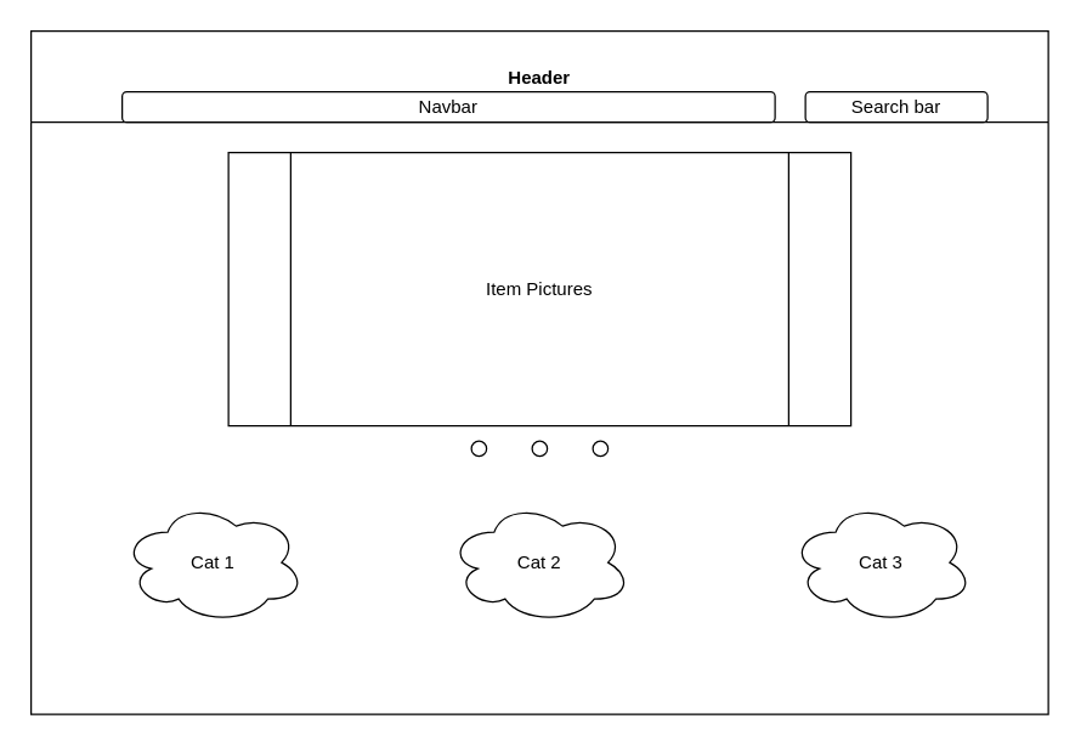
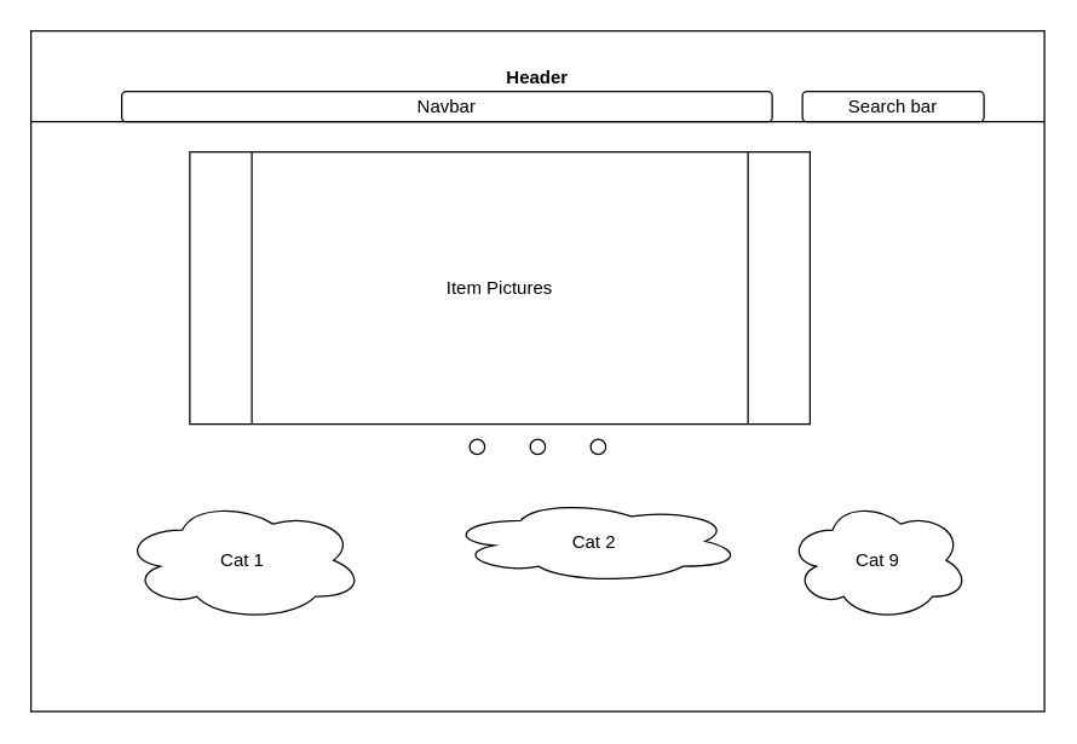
  <mxCell id="0" />
  <mxCell id="1" parent="0" />
  <mxCell id="2" value="Header" style="swimlane;startSize=60;" vertex="1" parent="1"><mxGeometry x="20" y="20" width="670" height="450" as="geometry" /></mxCell>
  <mxCell id="3" value="Navbar" style="whiteSpace=wrap;html=1;rounded=1;" vertex="1" parent="2"><mxGeometry x="60" y="40" width="430" height="20" as="geometry" /></mxCell>
  <mxCell id="4" value="Search bar" style="whiteSpace=wrap;html=1;rounded=1;" vertex="1" parent="2"><mxGeometry x="510" y="40" width="120" height="20" as="geometry" /></mxCell>
- <mxCell id="5" value="Item Pictures" style="shape=process;whiteSpace=wrap;html=1;backgroundOutline=1;" vertex="1" parent="2"><mxGeometry x="130" y="80" width="410" height="180" as="geometry" /></mxCell>
+ <mxCell id="5" value="Item Pictures" style="shape=process;whiteSpace=wrap;html=1;backgroundOutline=1;" vertex="1" parent="2"><mxGeometry x="105" y="80" width="410" height="180" as="geometry" /></mxCell>
  <mxCell id="6" value="" style="ellipse;whiteSpace=wrap;html=1;aspect=fixed;" vertex="1" parent="2"><mxGeometry x="330" y="270" width="10" height="10" as="geometry" /></mxCell>
  <mxCell id="7" value="" style="ellipse;whiteSpace=wrap;html=1;aspect=fixed;" vertex="1" parent="2"><mxGeometry x="370" y="270" width="10" height="10" as="geometry" /></mxCell>
  <mxCell id="8" value="" style="ellipse;whiteSpace=wrap;html=1;aspect=fixed;" vertex="1" parent="2"><mxGeometry x="290" y="270" width="10" height="10" as="geometry" /></mxCell>
- <mxCell id="9" value="Cat 1" style="ellipse;shape=cloud;whiteSpace=wrap;html=1;" vertex="1" parent="2"><mxGeometry x="60" y="310" width="120" height="80" as="geometry" /></mxCell>
- <mxCell id="10" value="Cat 2" style="ellipse;shape=cloud;whiteSpace=wrap;html=1;" vertex="1" parent="2"><mxGeometry x="275" y="310" width="120" height="80" as="geometry" /></mxCell>
- <mxCell id="11" value="Cat 3" style="ellipse;shape=cloud;whiteSpace=wrap;html=1;" vertex="1" parent="2"><mxGeometry x="500" y="310" width="120" height="80" as="geometry" /></mxCell>
+ <mxCell id="9" value="Cat 1" style="ellipse;shape=cloud;whiteSpace=wrap;html=1;" vertex="1" parent="2"><mxGeometry x="60" y="310" width="160" height="80" as="geometry" /></mxCell>
+ <mxCell id="10" value="Cat 2" style="ellipse;shape=cloud;whiteSpace=wrap;html=1;" vertex="1" parent="2"><mxGeometry x="275" y="310" width="195" height="55" as="geometry" /></mxCell>
+ <mxCell id="11" value="Cat 9" style="ellipse;shape=cloud;whiteSpace=wrap;html=1;" vertex="1" parent="2"><mxGeometry x="500" y="310" width="120" height="80" as="geometry" /></mxCell>
